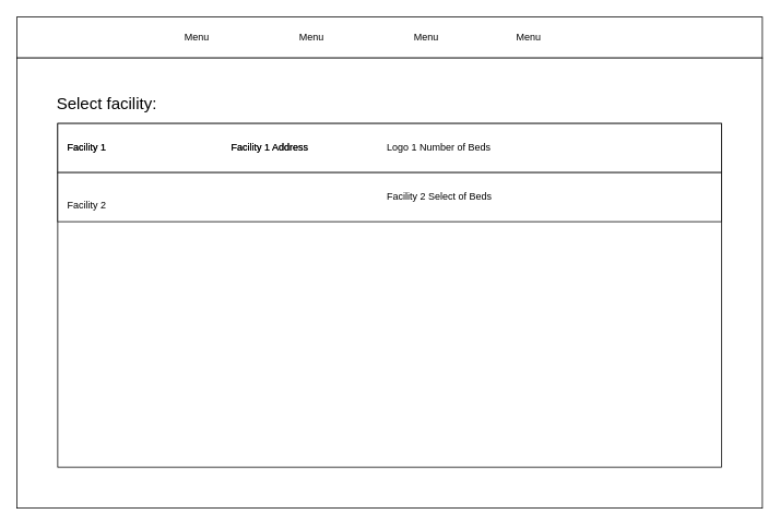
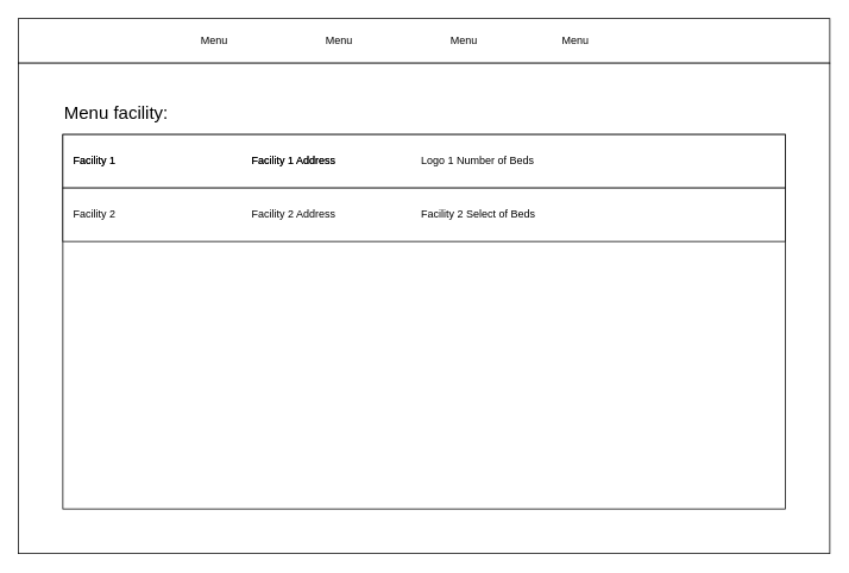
  <mxCell id="0" />
  <mxCell id="1" parent="0" />
  <mxCell id="2" value="" style="rounded=0;whiteSpace=wrap;html=1;" vertex="1" parent="1"><mxGeometry x="20" y="20" width="910" height="50" as="geometry" /></mxCell>
  <mxCell id="3" value="Menu" style="text;html=1;strokeColor=none;fillColor=none;align=center;verticalAlign=middle;whiteSpace=wrap;rounded=0;fontSize=12;" vertex="1" parent="1"><mxGeometry x="170" y="20" width="140" height="50" as="geometry" /></mxCell>
  <mxCell id="4" value="Menu" style="text;html=1;strokeColor=none;fillColor=none;align=center;verticalAlign=middle;whiteSpace=wrap;rounded=0;fontSize=12;" vertex="1" parent="1"><mxGeometry x="310" y="20" width="140" height="50" as="geometry" /></mxCell>
  <mxCell id="5" value="Menu" style="text;html=1;strokeColor=none;fillColor=none;align=center;verticalAlign=middle;whiteSpace=wrap;rounded=0;fontSize=12;" vertex="1" parent="1"><mxGeometry x="450" y="20" width="140" height="50" as="geometry" /></mxCell>
  <mxCell id="6" value="Menu" style="text;html=1;strokeColor=none;fillColor=none;align=center;verticalAlign=middle;whiteSpace=wrap;rounded=0;fontSize=12;" vertex="1" parent="1"><mxGeometry x="575" y="20" width="140" height="50" as="geometry" /></mxCell>
  <mxCell id="7" value="" style="rounded=0;whiteSpace=wrap;html=1;fontSize=12;" vertex="1" parent="1"><mxGeometry x="20" y="70" width="910" height="550" as="geometry" /></mxCell>
- <mxCell id="8" value="&lt;font style=&quot;font-size: 20px&quot;&gt;Select facility:&lt;/font&gt; " style="text;html=1;strokeColor=none;fillColor=none;align=center;verticalAlign=middle;whiteSpace=wrap;rounded=0;fontSize=12;" vertex="1" parent="1"><mxGeometry x="60" y="100" width="140" height="50" as="geometry" /></mxCell>
+ <mxCell id="8" value="&lt;font style=&quot;font-size: 20px&quot;&gt;Menu facility:&lt;/font&gt; " style="text;html=1;strokeColor=none;fillColor=none;align=center;verticalAlign=middle;whiteSpace=wrap;rounded=0;fontSize=12;" vertex="1" parent="1"><mxGeometry x="60" y="100" width="140" height="50" as="geometry" /></mxCell>
  <mxCell id="9" value="" style="rounded=0;whiteSpace=wrap;html=1;fontSize=20;" vertex="1" parent="1"><mxGeometry x="70" y="150" width="810" height="420" as="geometry" /></mxCell>
  <mxCell id="10" value="" style="rounded=0;whiteSpace=wrap;html=1;fontSize=20;" vertex="1" parent="1"><mxGeometry x="70" y="150" width="810" height="60" as="geometry" /></mxCell>
  <mxCell id="11" value="" style="rounded=0;whiteSpace=wrap;html=1;fontSize=20;" vertex="1" parent="1"><mxGeometry x="70" y="210" width="810" height="60" as="geometry" /></mxCell>
  <mxCell id="12" value="Facility 1" style="text;html=1;strokeColor=none;fillColor=none;align=left;verticalAlign=middle;whiteSpace=wrap;rounded=0;fontSize=12;" vertex="1" parent="1"><mxGeometry x="80" y="165" width="190" height="30" as="geometry" /></mxCell>
  <mxCell id="13" value="Logo 1 Number of Beds" style="text;html=1;strokeColor=none;fillColor=none;align=left;verticalAlign=middle;whiteSpace=wrap;rounded=0;fontSize=12;" vertex="1" parent="1"><mxGeometry x="470" y="165" width="190" height="30" as="geometry" /></mxCell>
  <mxCell id="14" value="Facility 1 Address" style="text;html=1;strokeColor=none;fillColor=none;align=left;verticalAlign=middle;whiteSpace=wrap;rounded=0;fontSize=12;" vertex="1" parent="1"><mxGeometry x="280" y="165" width="190" height="30" as="geometry" /></mxCell>
  <mxCell id="15" value="Facility 1" style="text;html=1;strokeColor=none;fillColor=none;align=left;verticalAlign=middle;whiteSpace=wrap;rounded=0;fontSize=12;" vertex="1" parent="1"><mxGeometry x="80" y="165" width="190" height="30" as="geometry" /></mxCell>
  <mxCell id="16" value="Facility 1 Address" style="text;html=1;strokeColor=none;fillColor=none;align=left;verticalAlign=middle;whiteSpace=wrap;rounded=0;fontSize=12;" vertex="1" parent="1"><mxGeometry x="280" y="165" width="190" height="30" as="geometry" /></mxCell>
- <mxCell id="17" value="Facility 2" style="text;html=1;strokeColor=none;fillColor=none;align=left;verticalAlign=middle;whiteSpace=wrap;rounded=0;fontSize=12;" vertex="1" parent="1"><mxGeometry x="80" y="235" width="190" height="30" as="geometry" /></mxCell>
+ <mxCell id="17" value="Facility 2" style="text;html=1;strokeColor=none;fillColor=none;align=left;verticalAlign=middle;whiteSpace=wrap;rounded=0;fontSize=12;" vertex="1" parent="1"><mxGeometry x="80" y="225" width="190" height="30" as="geometry" /></mxCell>
+ <mxCell id="18" value="Facility 2 Address" style="text;html=1;strokeColor=none;fillColor=none;align=left;verticalAlign=middle;whiteSpace=wrap;rounded=0;fontSize=12;" vertex="1" parent="1"><mxGeometry x="280" y="225" width="190" height="30" as="geometry" /></mxCell>
  <mxCell id="19" value="Facility 2 Select of Beds" style="text;html=1;strokeColor=none;fillColor=none;align=left;verticalAlign=middle;whiteSpace=wrap;rounded=0;fontSize=12;" vertex="1" parent="1"><mxGeometry x="470" y="225" width="190" height="30" as="geometry" /></mxCell>
